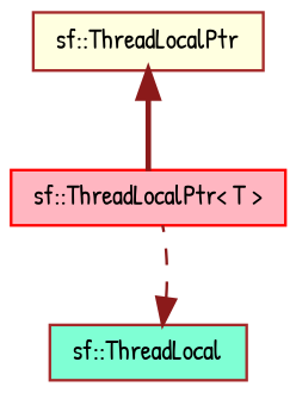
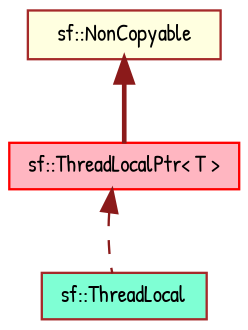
  digraph {
    fontname="Patrick Hand"
    node [color=brown fontname="Patrick Hand" fontsize=10 shape=record style=filled]
    edge [color=firebrick4 dir=back fontname="Patrick Hand" fontsize=10 labelfontname=Helvetica labelfontsize=10]
    n1 [color=red fillcolor=lightpink fontcolor=black height=0.2 label="sf::ThreadLocalPtr\< T \>" width=0.4]
    n2 [fillcolor=aquamarine height=0.2 label="sf::ThreadLocal" width=0.4]
-   n3 [fillcolor=lightyellow height=0.2 label="sf::ThreadLocalPtr" width=0.4]
-   n2 -> n1 [style=dashed]
+   n3 [fillcolor=lightyellow height=0.2 label="sf::NonCopyable" width=0.4]
+   n1 -> n2 [style=dashed]
    n3 -> n1 [style=bold]
  }
